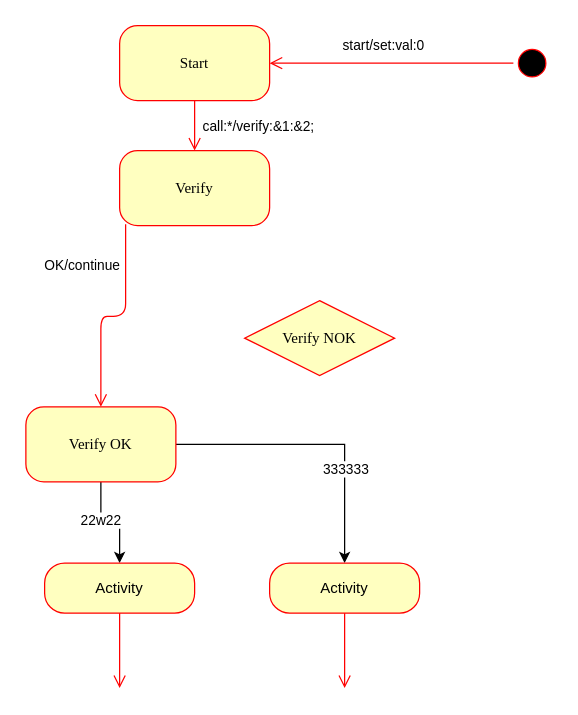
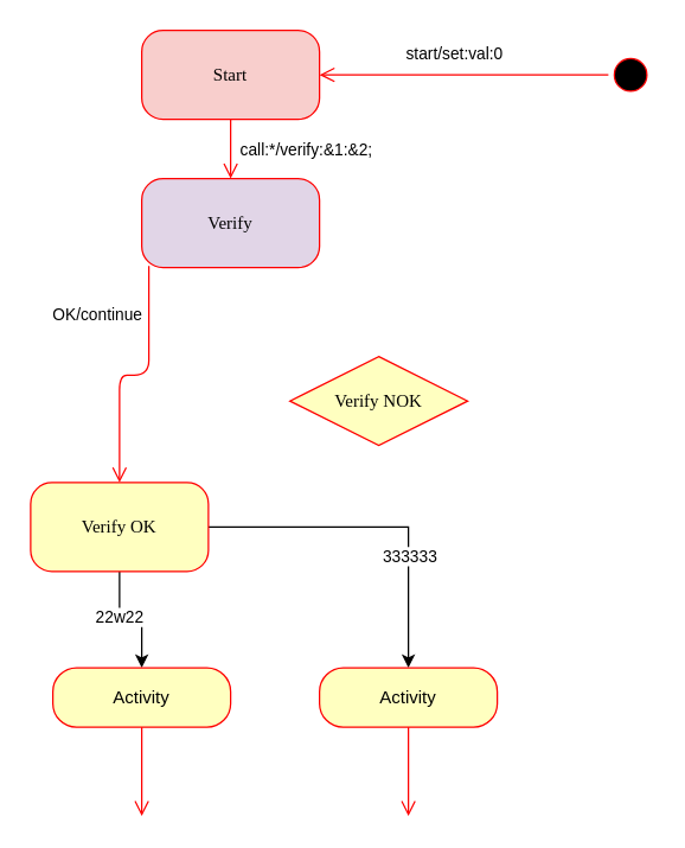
  <mxCell id="0" />
  <mxCell id="1" parent="0" />
  <mxCell id="2" value="" style="ellipse;html=1;shape=startState;fillColor=#000000;strokeColor=#ff0000;rounded=1;shadow=0;comic=0;labelBackgroundColor=none;fontFamily=Verdana;fontSize=12;fontColor=#000000;align=center;direction=south;" parent="1" vertex="1"><mxGeometry x="410" y="35" width="30" height="30" as="geometry" /></mxCell>
- <mxCell id="3" value="Start&lt;br&gt;" style="rounded=1;whiteSpace=wrap;html=1;arcSize=24;fillColor=#ffffc0;strokeColor=#ff0000;shadow=0;comic=0;labelBackgroundColor=none;fontFamily=Verdana;fontSize=12;fontColor=#000000;align=center;" parent="1" vertex="1"><mxGeometry x="95" y="20" width="120" height="60" as="geometry" /></mxCell>
- <mxCell id="4" value="Verify" style="rounded=1;whiteSpace=wrap;html=1;arcSize=24;fillColor=#ffffc0;strokeColor=#ff0000;shadow=0;comic=0;labelBackgroundColor=none;fontFamily=Verdana;fontSize=12;fontColor=#000000;align=center;" parent="1" vertex="1"><mxGeometry x="95" y="120" width="120" height="60" as="geometry" /></mxCell>
+ <mxCell id="3" value="Start&lt;br&gt;" style="rounded=1;whiteSpace=wrap;html=1;arcSize=24;fillColor=#f8cecc;strokeColor=#ff0000;shadow=0;comic=0;labelBackgroundColor=none;fontFamily=Verdana;fontSize=12;fontColor=#000000;align=center;" parent="1" vertex="1"><mxGeometry x="95" y="20" width="120" height="60" as="geometry" /></mxCell>
+ <mxCell id="4" value="Verify" style="rounded=1;whiteSpace=wrap;html=1;arcSize=24;fillColor=#e1d5e7;strokeColor=#ff0000;shadow=0;comic=0;labelBackgroundColor=none;fontFamily=Verdana;fontSize=12;fontColor=#000000;align=center;" parent="1" vertex="1"><mxGeometry x="95" y="120" width="120" height="60" as="geometry" /></mxCell>
  <mxCell id="5" style="edgeStyle=orthogonalEdgeStyle;html=1;labelBackgroundColor=none;endArrow=open;endSize=8;strokeColor=#ff0000;fontFamily=Verdana;fontSize=12;align=left;" parent="1" source="2" target="3" edge="1"><mxGeometry relative="1" as="geometry" /></mxCell>
  <mxCell id="6" value="start/set:val:0&lt;br&gt;" style="edgeLabel;html=1;align=center;verticalAlign=middle;resizable=0;points=[];" vertex="1" connectable="0" parent="5"><mxGeometry x="-0.1" relative="1" as="geometry"><mxPoint x="-17" y="-15" as="offset" /></mxGeometry></mxCell>
  <mxCell id="7" style="edgeStyle=orthogonalEdgeStyle;html=1;labelBackgroundColor=none;endArrow=open;endSize=8;strokeColor=#ff0000;fontFamily=Verdana;fontSize=12;align=left;" parent="1" source="3" target="4" edge="1"><mxGeometry relative="1" as="geometry"><Array as="points" /><mxPoint x="235" y="125" as="sourcePoint" /><mxPoint x="335" y="125" as="targetPoint" /></mxGeometry></mxCell>
  <mxCell id="8" value="call:*/verify:&amp;amp;1:&amp;amp;2;" style="edgeLabel;html=1;align=center;verticalAlign=middle;resizable=0;points=[];" vertex="1" connectable="0" parent="7"><mxGeometry x="-0.762" y="2" relative="1" as="geometry"><mxPoint x="48" y="15" as="offset" /></mxGeometry></mxCell>
  <mxCell id="9" style="edgeStyle=orthogonalEdgeStyle;rounded=0;orthogonalLoop=1;jettySize=auto;html=1;exitX=0.5;exitY=1;exitDx=0;exitDy=0;" edge="1" parent="1" source="13" target="17"><mxGeometry relative="1" as="geometry" /></mxCell>
  <mxCell id="10" value="22w22&lt;br&gt;" style="edgeLabel;html=1;align=center;verticalAlign=middle;resizable=0;points=[];" vertex="1" connectable="0" parent="9"><mxGeometry x="-0.251" y="-1" relative="1" as="geometry"><mxPoint as="offset" /></mxGeometry></mxCell>
  <mxCell id="11" style="edgeStyle=orthogonalEdgeStyle;rounded=0;orthogonalLoop=1;jettySize=auto;html=1;exitX=1;exitY=0.5;exitDx=0;exitDy=0;entryX=0.5;entryY=0;entryDx=0;entryDy=0;" edge="1" parent="1" source="13" target="19"><mxGeometry relative="1" as="geometry" /></mxCell>
  <mxCell id="12" value="333333&lt;br&gt;" style="edgeLabel;html=1;align=center;verticalAlign=middle;resizable=0;points=[];" vertex="1" connectable="0" parent="11"><mxGeometry x="0.341" relative="1" as="geometry"><mxPoint as="offset" /></mxGeometry></mxCell>
  <mxCell id="13" value="Verify OK" style="rounded=1;whiteSpace=wrap;html=1;arcSize=24;fillColor=#ffffc0;strokeColor=#ff0000;shadow=0;comic=0;labelBackgroundColor=none;fontFamily=Verdana;fontSize=12;fontColor=#000000;align=center;" vertex="1" parent="1"><mxGeometry x="20" y="325" width="120" height="60" as="geometry" /></mxCell>
  <mxCell id="14" value="Verify NOK" style="rhombus;whiteSpace=wrap;html=1;arcSize=24;fillColor=#ffffc0;strokeColor=#ff0000;shadow=0;comic=0;labelBackgroundColor=none;fontFamily=Verdana;fontSize=12;fontColor=#000000;align=center;" vertex="1" parent="1"><mxGeometry x="195" y="240" width="120" height="60" as="geometry" /></mxCell>
  <mxCell id="15" style="edgeStyle=orthogonalEdgeStyle;html=1;labelBackgroundColor=none;endArrow=open;endSize=8;strokeColor=#ff0000;fontFamily=Verdana;fontSize=12;align=left;exitX=0.04;exitY=0.981;exitDx=0;exitDy=0;exitPerimeter=0;entryX=0.5;entryY=0;entryDx=0;entryDy=0;" edge="1" parent="1" source="4" target="13"><mxGeometry relative="1" as="geometry"><Array as="points" /><mxPoint x="255" y="260" as="sourcePoint" /><mxPoint x="305" y="300" as="targetPoint" /></mxGeometry></mxCell>
  <mxCell id="16" value="OK/continue" style="edgeLabel;html=1;align=center;verticalAlign=middle;resizable=0;points=[];" vertex="1" connectable="0" parent="15"><mxGeometry x="-0.762" y="2" relative="1" as="geometry"><mxPoint x="-37" y="13" as="offset" /></mxGeometry></mxCell>
  <mxCell id="17" value="Activity" style="rounded=1;whiteSpace=wrap;html=1;arcSize=40;fontColor=#000000;fillColor=#ffffc0;strokeColor=#ff0000;" vertex="1" parent="1"><mxGeometry x="35" y="450" width="120" height="40" as="geometry" /></mxCell>
  <mxCell id="18" value="" style="edgeStyle=orthogonalEdgeStyle;html=1;verticalAlign=bottom;endArrow=open;endSize=8;strokeColor=#ff0000;rounded=0;" edge="1" source="17" parent="1"><mxGeometry relative="1" as="geometry"><mxPoint x="95" y="550" as="targetPoint" /></mxGeometry></mxCell>
  <mxCell id="19" value="Activity" style="rounded=1;whiteSpace=wrap;html=1;arcSize=40;fontColor=#000000;fillColor=#ffffc0;strokeColor=#ff0000;" vertex="1" parent="1"><mxGeometry x="215" y="450" width="120" height="40" as="geometry" /></mxCell>
  <mxCell id="20" value="" style="edgeStyle=orthogonalEdgeStyle;html=1;verticalAlign=bottom;endArrow=open;endSize=8;strokeColor=#ff0000;rounded=0;" edge="1" source="19" parent="1"><mxGeometry relative="1" as="geometry"><mxPoint x="275" y="550" as="targetPoint" /></mxGeometry></mxCell>
